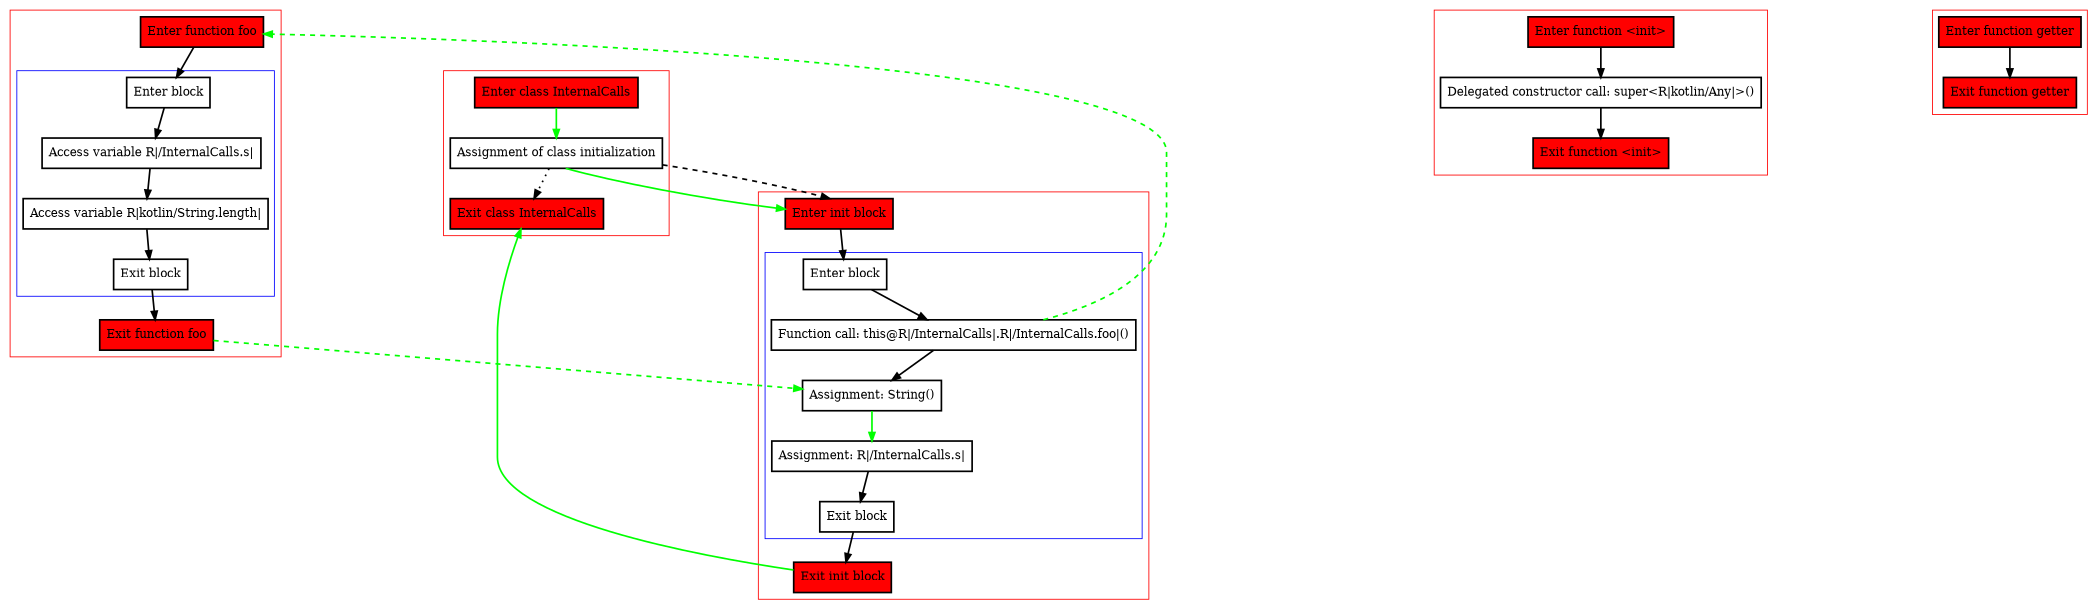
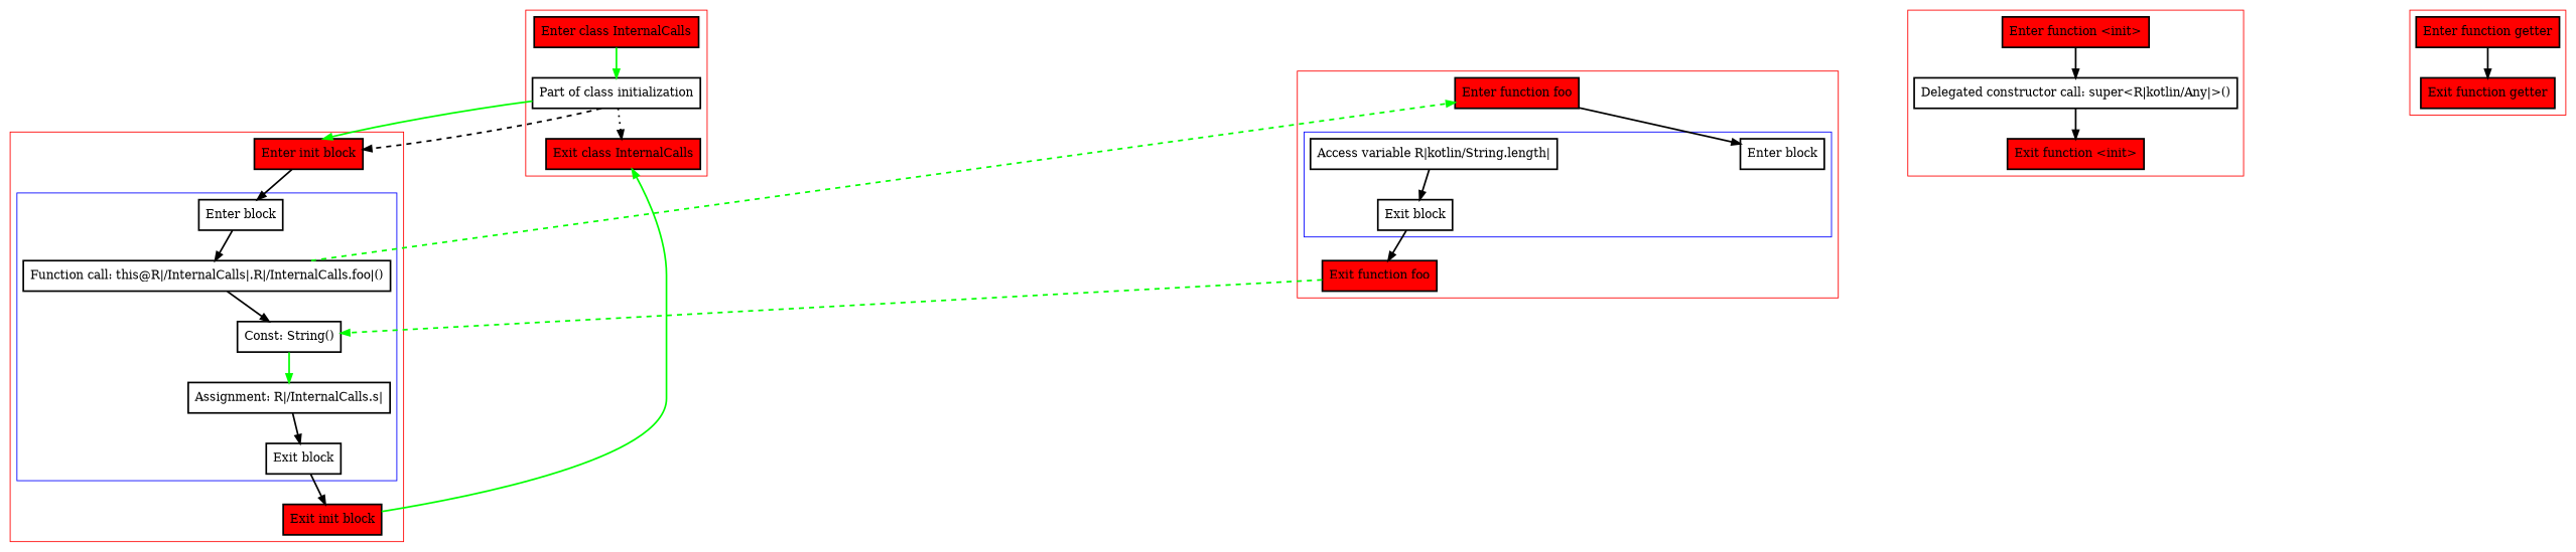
  digraph {
    nodesep=3
    node [penwidth=2 shape=box]
    edge [penwidth=2]
    n1 [fillcolor=red label="Enter class InternalCalls" style=filled]
-   n2 [label="Assignment of class initialization"]
+   n2 [label="Part of class initialization"]
    n3 [fillcolor=red label="Exit class InternalCalls" style=filled]
    n4 [fillcolor=red label="Enter function <init>" style=filled]
    n5 [label="Delegated constructor call: super<R|kotlin/Any|>()"]
    n6 [fillcolor=red label="Exit function <init>" style=filled]
    n7 [fillcolor=red label="Enter function getter" style=filled]
    n8 [fillcolor=red label="Exit function getter" style=filled]
    n9 [label="Enter block"]
-   n10 [label="Access variable R|/InternalCalls.s|"]
    n11 [label="Access variable R|kotlin/String.length|"]
    n12 [label="Exit block"]
    n13 [fillcolor=red label="Enter function foo" style=filled]
    n14 [fillcolor=red label="Exit function foo" style=filled]
-   n15 [label="Assignment: String()"]
+   n15 [label="Const: String()"]
    n16 [label="Enter block"]
    n17 [label="Function call: this@R|/InternalCalls|.R|/InternalCalls.foo|()"]
    n18 [label="Assignment: R|/InternalCalls.s|"]
    n19 [label="Exit block"]
    n20 [fillcolor=red label="Enter init block" style=filled]
    n21 [fillcolor=red label="Exit init block" style=filled]
    subgraph cluster_1 {
      color=red
      n1
      n2
      n3
    }
    subgraph cluster_2 {
      color=red
      n4
      n5
      n6
    }
    subgraph cluster_3 {
      color=red
      n7
      n8
    }
    subgraph cluster_4 {
      color=red
      n13
      n14
      subgraph cluster_5 {
        color=blue
        n9
-       n10
        n11
        n12
      }
    }
    subgraph cluster_6 {
      color=red
      n20
      n21
      subgraph cluster_7 {
        color=blue
        n15
        n16
        n17
        n18
        n19
      }
    }
    n1 -> n2 [color=green]
    n2 -> n3 [style=dotted]
    n2 -> n20 [color=green]
    n2 -> n20 [style=dashed]
    n4 -> n5
    n5 -> n6
    n7 -> n8
-   n9 -> n10
-   n10 -> n11
    n11 -> n12
    n12 -> n14
    n13 -> n9
    n14 -> n15 [color=green style=dashed]
    n15 -> n18 [color=green]
    n16 -> n17
    n17 -> n13 [color=green style=dashed]
    n17 -> n15
    n18 -> n19
    n19 -> n21
    n20 -> n16
    n21 -> n3 [color=green]
  }
